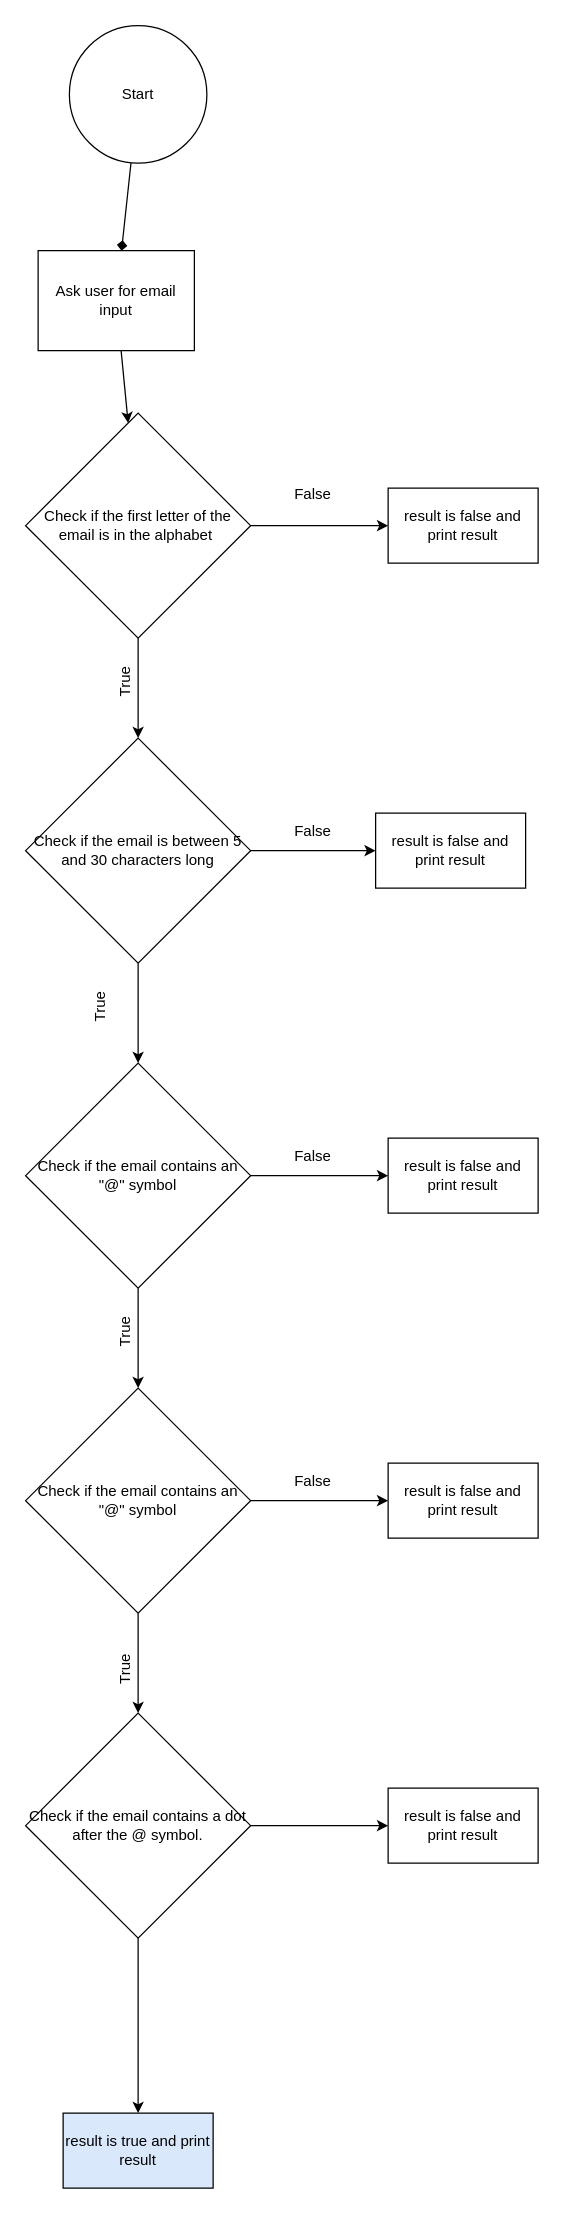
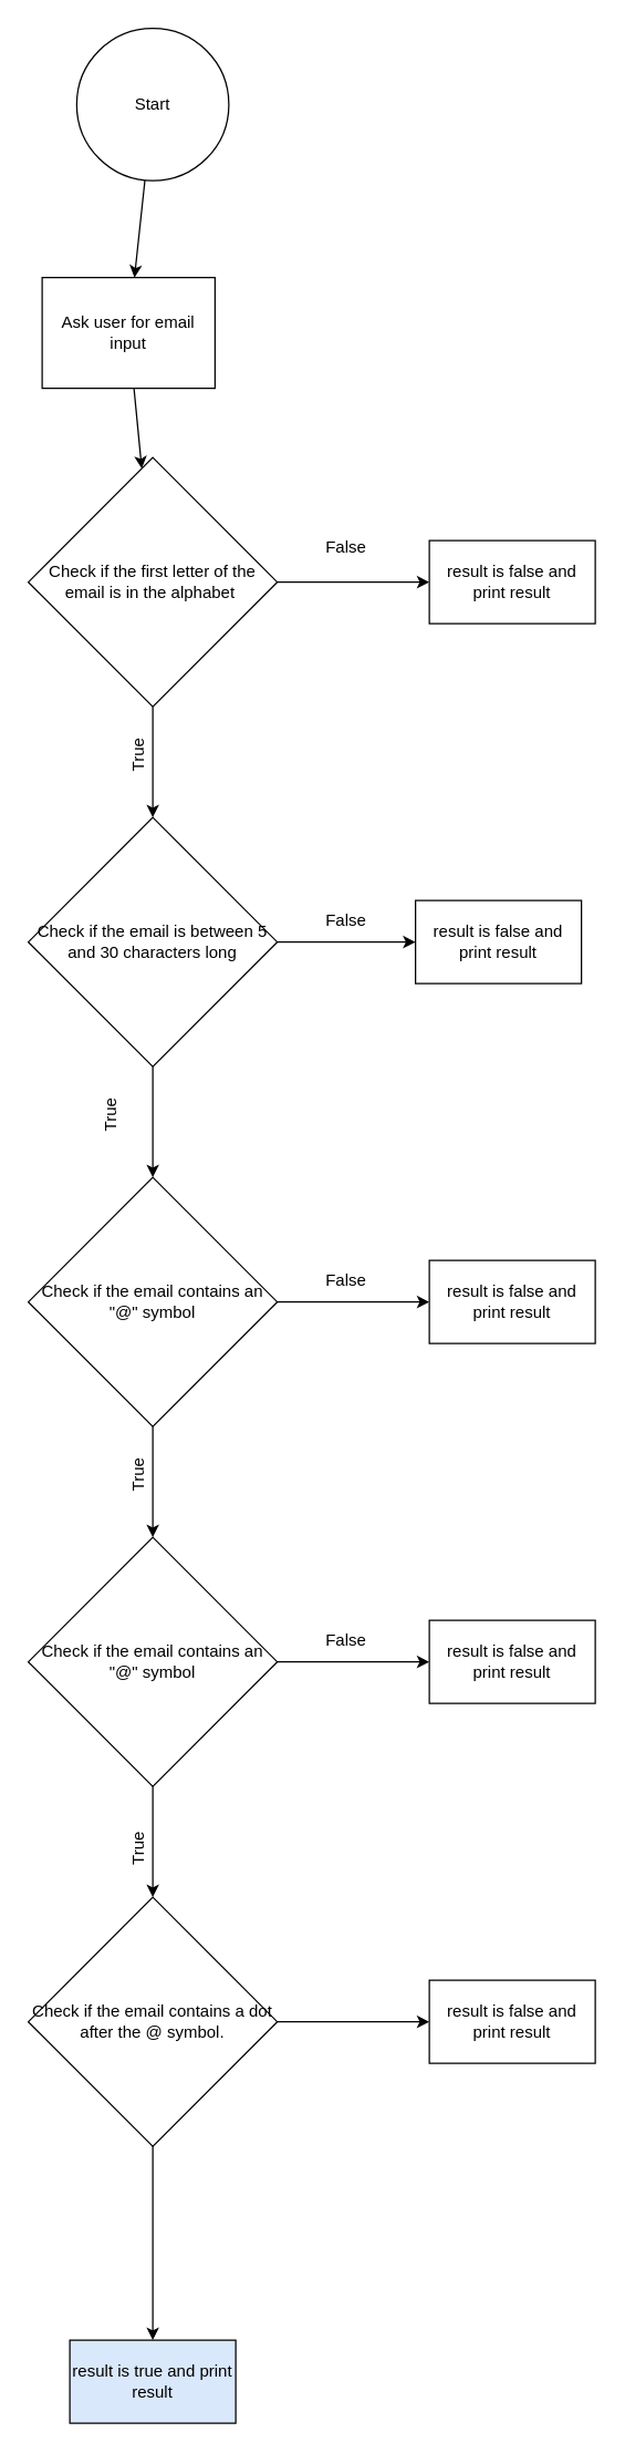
  <mxCell id="0" />
  <mxCell id="1" parent="0" />
- <mxCell id="2" value="" style="edgeStyle=none;html=1;endArrow=diamond;" edge="1" parent="1" source="3" target="5"><mxGeometry relative="1" as="geometry" /></mxCell>
+ <mxCell id="2" value="" style="edgeStyle=none;html=1;" edge="1" parent="1" source="3" target="5"><mxGeometry relative="1" as="geometry" /></mxCell>
  <mxCell id="3" value="Start" style="ellipse;whiteSpace=wrap;html=1;aspect=fixed;" vertex="1" parent="1"><mxGeometry x="55" width="110" height="110" as="geometry" y="20" /></mxCell>
  <mxCell id="4" value="" style="edgeStyle=none;html=1;" edge="1" parent="1" source="5" target="8"><mxGeometry relative="1" as="geometry" /></mxCell>
  <mxCell id="5" value="Ask user for email input" style="whiteSpace=wrap;html=1;" vertex="1" parent="1"><mxGeometry x="30" y="200" width="125" height="80" as="geometry" /></mxCell>
  <mxCell id="6" value="" style="edgeStyle=none;html=1;" edge="1" parent="1" source="8" target="11"><mxGeometry relative="1" as="geometry" /></mxCell>
  <mxCell id="7" value="" style="edgeStyle=none;html=1;" edge="1" parent="1" source="8" target="12"><mxGeometry relative="1" as="geometry" /></mxCell>
  <mxCell id="8" value="Check if the first letter of the email is in the alphabet&amp;nbsp;" style="rhombus;whiteSpace=wrap;html=1;" vertex="1" parent="1"><mxGeometry y="330" width="180" height="180" as="geometry" x="20" /></mxCell>
  <mxCell id="9" value="" style="edgeStyle=none;html=1;" edge="1" parent="1" source="11" target="15"><mxGeometry relative="1" as="geometry" /></mxCell>
  <mxCell id="10" value="" style="edgeStyle=none;html=1;" edge="1" parent="1" source="11" target="18"><mxGeometry relative="1" as="geometry" /></mxCell>
  <mxCell id="11" value="Check if the email is between 5 and 30 characters long" style="rhombus;whiteSpace=wrap;html=1;" vertex="1" parent="1"><mxGeometry y="590" width="180" height="180" as="geometry" x="20" /></mxCell>
  <mxCell id="12" value="result is false and print result" style="whiteSpace=wrap;html=1;" vertex="1" parent="1"><mxGeometry x="310" y="390" width="120" height="60" as="geometry" /></mxCell>
  <mxCell id="13" value="False" style="text;html=1;strokeColor=none;fillColor=none;align=center;verticalAlign=middle;whiteSpace=wrap;rounded=0;" vertex="1" parent="1"><mxGeometry x="220" y="380" width="60" height="30" as="geometry" /></mxCell>
  <mxCell id="14" value="True" style="text;html=1;strokeColor=none;fillColor=none;align=center;verticalAlign=middle;whiteSpace=wrap;rounded=0;rotation=270;" vertex="1" parent="1"><mxGeometry x="70" y="530" width="60" height="30" as="geometry" /></mxCell>
  <mxCell id="15" value="result is false and print result" style="whiteSpace=wrap;html=1;" vertex="1" parent="1"><mxGeometry x="300" y="650" width="120" height="60" as="geometry" /></mxCell>
  <mxCell id="16" value="" style="edgeStyle=none;html=1;" edge="1" parent="1" source="18" target="21"><mxGeometry relative="1" as="geometry" /></mxCell>
  <mxCell id="17" value="" style="edgeStyle=none;html=1;" edge="1" parent="1" source="18" target="23"><mxGeometry relative="1" as="geometry" /></mxCell>
  <mxCell id="18" value="Check if the email contains an &quot;@&quot; symbol" style="rhombus;whiteSpace=wrap;html=1;" vertex="1" parent="1"><mxGeometry y="850" width="180" height="180" as="geometry" x="20" /></mxCell>
  <mxCell id="19" value="False" style="text;html=1;strokeColor=none;fillColor=none;align=center;verticalAlign=middle;whiteSpace=wrap;rounded=0;" vertex="1" parent="1"><mxGeometry x="220" y="650" width="60" height="30" as="geometry" /></mxCell>
  <mxCell id="20" value="True" style="text;html=1;strokeColor=none;fillColor=none;align=center;verticalAlign=middle;whiteSpace=wrap;rounded=0;rotation=270;" vertex="1" parent="1"><mxGeometry x="50" y="790" width="60" height="30" as="geometry" /></mxCell>
  <mxCell id="21" value="result is false and print result" style="whiteSpace=wrap;html=1;" vertex="1" parent="1"><mxGeometry x="310" y="910" width="120" height="60" as="geometry" /></mxCell>
  <mxCell id="22" value="" style="edgeStyle=none;html=1;" edge="1" parent="1" source="23" target="32"><mxGeometry relative="1" as="geometry" /></mxCell>
  <mxCell id="23" value="Check if the email contains an &quot;@&quot; symbol" style="rhombus;whiteSpace=wrap;html=1;" vertex="1" parent="1"><mxGeometry y="1110" width="180" height="180" as="geometry" x="20" /></mxCell>
  <mxCell id="24" value="False" style="text;html=1;strokeColor=none;fillColor=none;align=center;verticalAlign=middle;whiteSpace=wrap;rounded=0;" vertex="1" parent="1"><mxGeometry x="220" y="910" width="60" height="30" as="geometry" /></mxCell>
  <mxCell id="25" value="True" style="text;html=1;strokeColor=none;fillColor=none;align=center;verticalAlign=middle;whiteSpace=wrap;rounded=0;rotation=270;" vertex="1" parent="1"><mxGeometry x="70" y="1050" width="60" height="30" as="geometry" /></mxCell>
  <mxCell id="26" value="False" style="text;html=1;strokeColor=none;fillColor=none;align=center;verticalAlign=middle;whiteSpace=wrap;rounded=0;" vertex="1" parent="1"><mxGeometry x="220" y="1170" width="60" height="30" as="geometry" /></mxCell>
  <mxCell id="27" value="" style="edgeStyle=none;html=1;" edge="1" parent="1"><mxGeometry relative="1" as="geometry"><mxPoint x="200" y="1200" as="sourcePoint" /><mxPoint x="310" y="1200" as="targetPoint" /></mxGeometry></mxCell>
  <mxCell id="28" value="result is false and print result" style="whiteSpace=wrap;html=1;" vertex="1" parent="1"><mxGeometry x="310" y="1170" width="120" height="60" as="geometry" /></mxCell>
  <mxCell id="29" value="True" style="text;html=1;strokeColor=none;fillColor=none;align=center;verticalAlign=middle;whiteSpace=wrap;rounded=0;rotation=270;" vertex="1" parent="1"><mxGeometry x="70" y="1320" width="60" height="30" as="geometry" /></mxCell>
  <mxCell id="30" value="" style="edgeStyle=none;html=1;" edge="1" parent="1" source="32" target="33"><mxGeometry relative="1" as="geometry" /></mxCell>
  <mxCell id="31" value="" style="edgeStyle=none;html=1;" edge="1" parent="1" source="32" target="34"><mxGeometry relative="1" as="geometry" /></mxCell>
  <mxCell id="32" value="Check if the email contains a dot after the @ symbol." style="rhombus;whiteSpace=wrap;html=1;" vertex="1" parent="1"><mxGeometry y="1370" width="180" height="180" as="geometry" x="20" /></mxCell>
  <mxCell id="33" value="result is true and print result" style="whiteSpace=wrap;html=1;fillColor=#dae8fc;" vertex="1" parent="1"><mxGeometry x="50" y="1690" width="120" height="60" as="geometry" /></mxCell>
  <mxCell id="34" value="result is false and print result" style="whiteSpace=wrap;html=1;" vertex="1" parent="1"><mxGeometry x="310" y="1430" width="120" height="60" as="geometry" /></mxCell>
